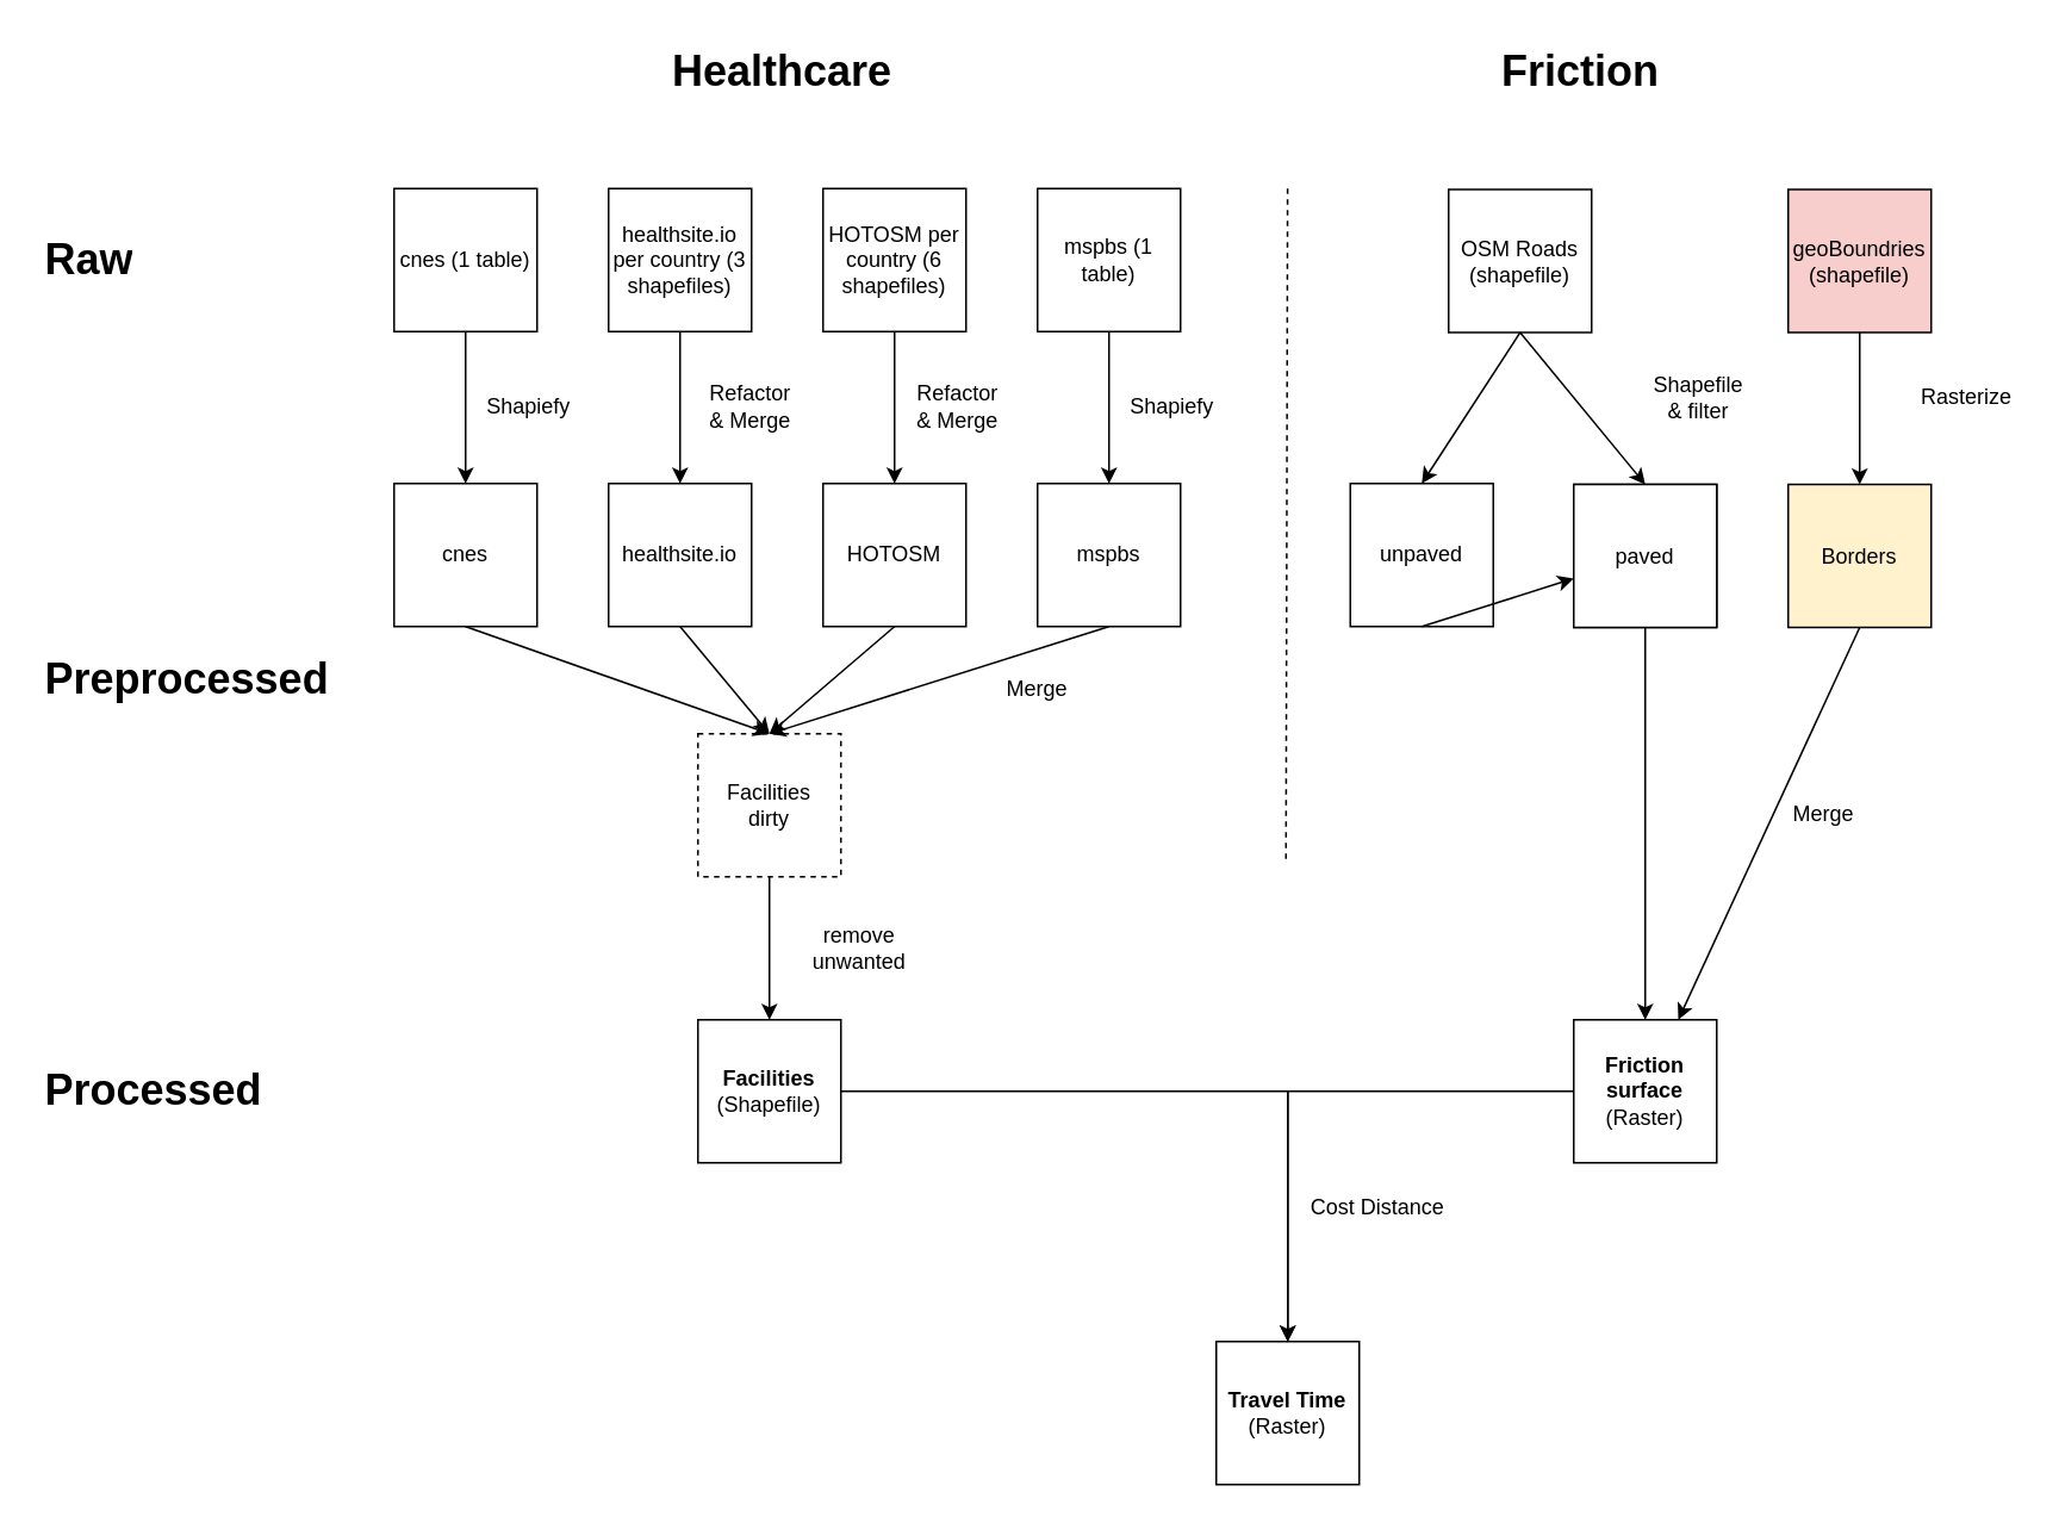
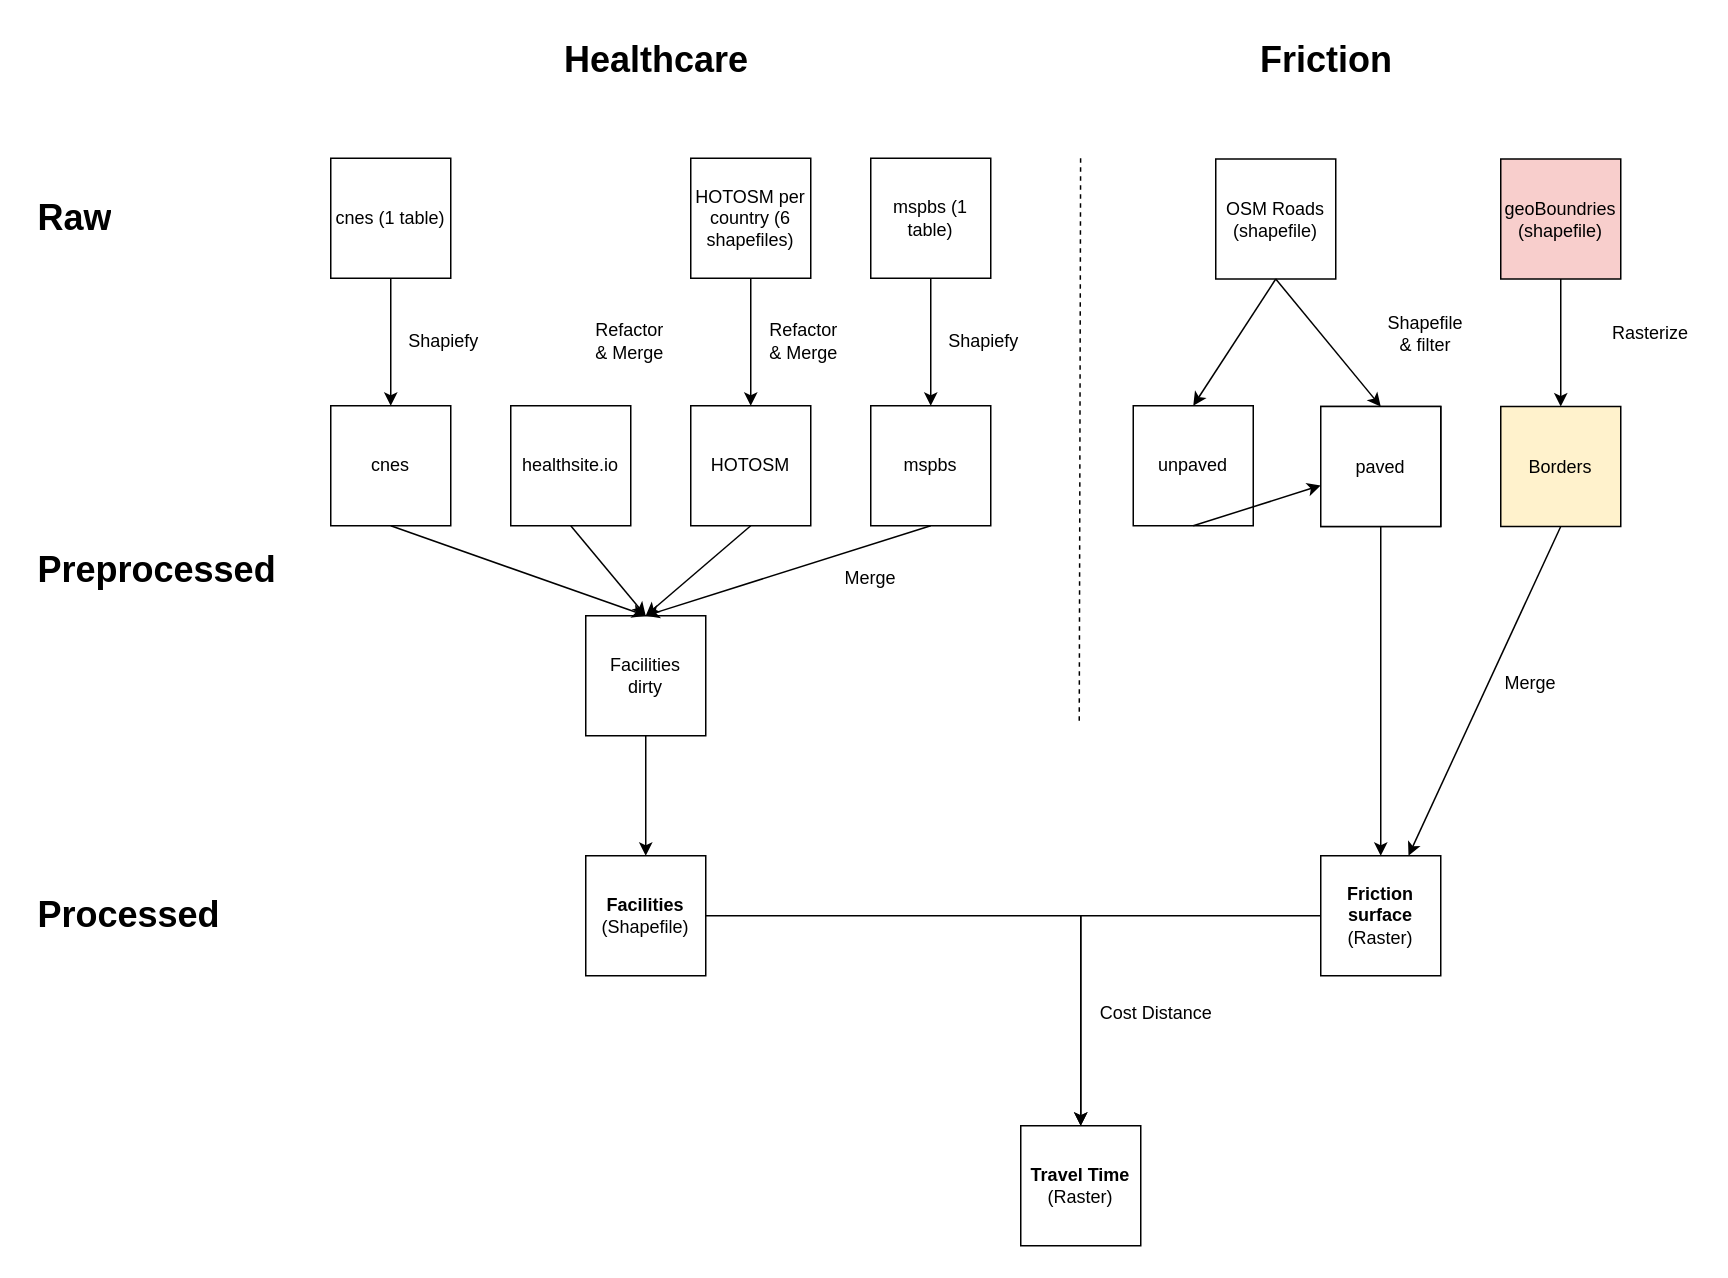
  <mxCell id="0" />
  <mxCell id="1" parent="0" />
  <mxCell id="2" value="" style="endArrow=classic;html=1;rounded=0;" parent="1" source="53" edge="1"><mxGeometry width="50" height="50" relative="1" as="geometry"><mxPoint x="920" y="610" as="sourcePoint" /><mxPoint x="720" y="750" as="targetPoint" /><Array as="points"><mxPoint x="720" y="610" /></Array></mxGeometry></mxCell>
  <mxCell id="3" value="healthsite.io" style="whiteSpace=wrap;html=1;aspect=fixed;" parent="1" vertex="1"><mxGeometry x="340" y="270" width="80" height="80" as="geometry" /></mxCell>
  <mxCell id="4" value="HOTOSM" style="whiteSpace=wrap;html=1;aspect=fixed;" parent="1" vertex="1"><mxGeometry x="460" y="270" width="80" height="80" as="geometry" /></mxCell>
  <mxCell id="5" value="mspbs" style="whiteSpace=wrap;html=1;aspect=fixed;" parent="1" vertex="1"><mxGeometry x="580" y="270" width="80" height="80" as="geometry" /></mxCell>
  <mxCell id="6" value="" style="endArrow=classic;html=1;rounded=0;exitX=0.5;exitY=1;exitDx=0;exitDy=0;entryX=0.5;entryY=0;entryDx=0;entryDy=0;" parent="1" source="3" target="8" edge="1"><mxGeometry width="50" height="50" relative="1" as="geometry"><mxPoint x="190" y="490" as="sourcePoint" /><mxPoint x="240" y="440" as="targetPoint" /></mxGeometry></mxCell>
  <mxCell id="7" value="" style="edgeStyle=orthogonalEdgeStyle;rounded=0;orthogonalLoop=1;jettySize=auto;html=1;" parent="1" source="8" target="33" edge="1"><mxGeometry relative="1" as="geometry" /></mxCell>
- <mxCell id="8" value="Facilities &lt;br&gt;dirty" style="whiteSpace=wrap;html=1;aspect=fixed;dashed=1;" parent="1" vertex="1"><mxGeometry x="390" y="410" width="80" height="80" as="geometry" /></mxCell>
+ <mxCell id="8" value="Facilities &lt;br&gt;dirty" style="whiteSpace=wrap;html=1;aspect=fixed;" parent="1" vertex="1"><mxGeometry x="390" y="410" width="80" height="80" as="geometry" /></mxCell>
  <mxCell id="9" value="" style="endArrow=classic;html=1;rounded=0;entryX=0.5;entryY=0;entryDx=0;entryDy=0;exitX=0.5;exitY=1;exitDx=0;exitDy=0;" parent="1" source="4" target="8" edge="1"><mxGeometry width="50" height="50" relative="1" as="geometry"><mxPoint x="350" y="400" as="sourcePoint" /><mxPoint x="400" y="350" as="targetPoint" /></mxGeometry></mxCell>
  <mxCell id="10" value="" style="endArrow=classic;html=1;rounded=0;exitX=0.5;exitY=1;exitDx=0;exitDy=0;entryX=0.5;entryY=0;entryDx=0;entryDy=0;" parent="1" source="5" target="8" edge="1"><mxGeometry width="50" height="50" relative="1" as="geometry"><mxPoint x="350" y="400" as="sourcePoint" /><mxPoint x="500" y="510" as="targetPoint" /></mxGeometry></mxCell>
  <mxCell id="11" value="" style="whiteSpace=wrap;html=1;aspect=fixed;" parent="1" vertex="1"><mxGeometry x="880" y="270.5" width="80" height="80" as="geometry" /></mxCell>
  <mxCell id="12" value="&lt;div&gt;Borders&lt;/div&gt;" style="whiteSpace=wrap;html=1;aspect=fixed;fillColor=#fff2cc;" parent="1" vertex="1"><mxGeometry x="1000" y="270.5" width="80" height="80" as="geometry" /></mxCell>
  <mxCell id="13" value="" style="endArrow=classic;html=1;rounded=0;exitX=0.5;exitY=1;exitDx=0;exitDy=0;" parent="1" source="12" target="53" edge="1"><mxGeometry width="50" height="50" relative="1" as="geometry"><mxPoint x="890" y="481" as="sourcePoint" /><mxPoint x="920" y="400" as="targetPoint" /></mxGeometry></mxCell>
  <mxCell id="14" value="&lt;div&gt;&lt;b&gt;Travel Time&lt;/b&gt;&lt;/div&gt;&lt;div&gt;(Raster)&lt;b&gt;&lt;br&gt;&lt;/b&gt;&lt;/div&gt;" style="whiteSpace=wrap;html=1;aspect=fixed;" parent="1" vertex="1"><mxGeometry x="680" y="750" width="80" height="80" as="geometry" /></mxCell>
  <mxCell id="15" value="" style="endArrow=classic;html=1;rounded=0;exitX=1;exitY=0.5;exitDx=0;exitDy=0;" parent="1" source="33" edge="1"><mxGeometry width="50" height="50" relative="1" as="geometry"><mxPoint x="520" y="610" as="sourcePoint" /><mxPoint x="720" y="750" as="targetPoint" /><Array as="points"><mxPoint x="720" y="610" /></Array></mxGeometry></mxCell>
  <mxCell id="16" value="cnes" style="whiteSpace=wrap;html=1;aspect=fixed;" parent="1" vertex="1"><mxGeometry x="220" y="270" width="80" height="80" as="geometry" /></mxCell>
  <mxCell id="17" value="" style="endArrow=classic;html=1;rounded=0;entryX=0.5;entryY=0;entryDx=0;entryDy=0;exitX=0.5;exitY=1;exitDx=0;exitDy=0;" parent="1" source="16" target="8" edge="1"><mxGeometry width="50" height="50" relative="1" as="geometry"><mxPoint x="690" y="560" as="sourcePoint" /><mxPoint x="740" y="510" as="targetPoint" /></mxGeometry></mxCell>
  <mxCell id="18" value="paved " style="rounded=0;whiteSpace=wrap;html=1;" parent="1" vertex="1"><mxGeometry x="880" y="270.5" width="80" height="80" as="geometry" /></mxCell>
  <mxCell id="19" value="Cost Distance" style="text;html=1;align=center;verticalAlign=middle;resizable=0;points=[];autosize=1;strokeColor=none;fillColor=none;" parent="1" vertex="1"><mxGeometry x="720" y="660" width="100" height="30" as="geometry" /></mxCell>
  <mxCell id="20" value="geoBoundries&lt;br&gt;(shapefile)" style="whiteSpace=wrap;html=1;aspect=fixed;fillColor=#f8cecc;" parent="1" vertex="1"><mxGeometry x="1000" y="105.5" width="80" height="80" as="geometry" /></mxCell>
  <mxCell id="21" value="" style="endArrow=classic;html=1;rounded=0;entryX=0.5;entryY=0;entryDx=0;entryDy=0;exitX=0.5;exitY=1;exitDx=0;exitDy=0;" parent="1" source="20" target="12" edge="1"><mxGeometry width="50" height="50" relative="1" as="geometry"><mxPoint x="700" y="360.5" as="sourcePoint" /><mxPoint x="750" y="310.5" as="targetPoint" /></mxGeometry></mxCell>
  <mxCell id="22" value="OSM Roads&lt;br&gt;(shapefile)" style="whiteSpace=wrap;html=1;aspect=fixed;" parent="1" vertex="1"><mxGeometry x="810" y="105.5" width="80" height="80" as="geometry" /></mxCell>
  <mxCell id="23" value="" style="endArrow=classic;html=1;rounded=0;entryX=0.5;entryY=0;entryDx=0;entryDy=0;exitX=0.5;exitY=1;exitDx=0;exitDy=0;" parent="1" source="22" target="18" edge="1"><mxGeometry width="50" height="50" relative="1" as="geometry"><mxPoint x="700" y="360.5" as="sourcePoint" /><mxPoint x="750" y="310.5" as="targetPoint" /></mxGeometry></mxCell>
- <mxCell id="24" value="healthsite.io per country (3 shapefiles)" style="whiteSpace=wrap;html=1;aspect=fixed;" parent="1" vertex="1"><mxGeometry x="340" y="105" width="80" height="80" as="geometry" /></mxCell>
- <mxCell id="25" value="" style="endArrow=classic;html=1;rounded=0;entryX=0.5;entryY=0;entryDx=0;entryDy=0;exitX=0.5;exitY=1;exitDx=0;exitDy=0;" parent="1" source="24" target="3" edge="1"><mxGeometry width="50" height="50" relative="1" as="geometry"><mxPoint x="570" y="360" as="sourcePoint" /><mxPoint x="620" y="310" as="targetPoint" /><Array as="points"><mxPoint x="380" y="200" /></Array></mxGeometry></mxCell>
  <mxCell id="26" value="HOTOSM per country (6 shapefiles)" style="whiteSpace=wrap;html=1;aspect=fixed;" parent="1" vertex="1"><mxGeometry x="460" y="105" width="80" height="80" as="geometry" /></mxCell>
  <mxCell id="27" value="" style="endArrow=classic;html=1;rounded=0;entryX=0.5;entryY=0;entryDx=0;entryDy=0;exitX=0.5;exitY=1;exitDx=0;exitDy=0;" parent="1" source="26" target="4" edge="1"><mxGeometry width="50" height="50" relative="1" as="geometry"><mxPoint x="400" y="205" as="sourcePoint" /><mxPoint x="400" y="240" as="targetPoint" /></mxGeometry></mxCell>
  <mxCell id="28" value="cnes (1 table)" style="whiteSpace=wrap;html=1;aspect=fixed;" parent="1" vertex="1"><mxGeometry x="220" y="105" width="80" height="80" as="geometry" /></mxCell>
  <mxCell id="29" value="mspbs (1 table)" style="whiteSpace=wrap;html=1;aspect=fixed;" parent="1" vertex="1"><mxGeometry x="580" y="105" width="80" height="80" as="geometry" /></mxCell>
  <mxCell id="30" value="" style="endArrow=classic;html=1;rounded=0;entryX=0.5;entryY=0;entryDx=0;entryDy=0;exitX=0.5;exitY=1;exitDx=0;exitDy=0;" parent="1" source="28" target="16" edge="1"><mxGeometry width="50" height="50" relative="1" as="geometry"><mxPoint x="390" y="195" as="sourcePoint" /><mxPoint x="390" y="230" as="targetPoint" /><Array as="points"><mxPoint x="260" y="200" /></Array></mxGeometry></mxCell>
  <mxCell id="31" value="" style="endArrow=classic;html=1;rounded=0;entryX=0.5;entryY=0;entryDx=0;entryDy=0;exitX=0.5;exitY=1;exitDx=0;exitDy=0;" parent="1" source="29" target="5" edge="1"><mxGeometry width="50" height="50" relative="1" as="geometry"><mxPoint x="400" y="205" as="sourcePoint" /><mxPoint x="400" y="240" as="targetPoint" /><Array as="points" /></mxGeometry></mxCell>
  <mxCell id="32" value="" style="endArrow=none;dashed=1;html=1;rounded=0;" parent="1" edge="1"><mxGeometry width="50" height="50" relative="1" as="geometry"><mxPoint x="719.91" y="105" as="sourcePoint" /><mxPoint x="719" y="480" as="targetPoint" /></mxGeometry></mxCell>
  <mxCell id="33" value="&lt;div&gt;&lt;b&gt;Facilities&lt;/b&gt;&lt;/div&gt;(Shapefile)" style="whiteSpace=wrap;html=1;aspect=fixed;" parent="1" vertex="1"><mxGeometry x="390" y="570" width="80" height="80" as="geometry" /></mxCell>
- <mxCell id="34" value="remove &lt;br&gt;unwanted" style="text;html=1;align=center;verticalAlign=middle;resizable=0;points=[];autosize=1;strokeColor=none;fillColor=none;" parent="1" vertex="1"><mxGeometry x="440" y="510" width="80" height="40" as="geometry" /></mxCell>
  <mxCell id="35" value="&lt;h1&gt;Healthcare&lt;br&gt;&lt;/h1&gt;" style="text;html=1;strokeColor=none;fillColor=none;spacing=5;spacingTop=-20;whiteSpace=wrap;overflow=hidden;rounded=0;" parent="1" vertex="1"><mxGeometry x="371" y="20" width="190" height="40" as="geometry" /></mxCell>
  <mxCell id="36" value="&lt;h1&gt;Friction&lt;br&gt;&lt;/h1&gt;" style="text;html=1;strokeColor=none;fillColor=none;spacing=5;spacingTop=-20;whiteSpace=wrap;overflow=hidden;rounded=0;" parent="1" vertex="1"><mxGeometry x="835" y="20" width="190" height="40" as="geometry" /></mxCell>
  <mxCell id="37" value="&lt;h1&gt;Raw&lt;br&gt;&lt;/h1&gt;" style="text;html=1;strokeColor=none;fillColor=none;spacing=5;spacingTop=-20;whiteSpace=wrap;overflow=hidden;rounded=0;" parent="1" vertex="1"><mxGeometry x="20" y="125" width="190" height="40" as="geometry" /></mxCell>
  <mxCell id="38" value="&lt;h1&gt;Preprocessed&lt;br&gt;&lt;/h1&gt;" style="text;html=1;strokeColor=none;fillColor=none;spacing=5;spacingTop=-20;whiteSpace=wrap;overflow=hidden;rounded=0;" parent="1" vertex="1"><mxGeometry x="20" y="360" width="190" height="40" as="geometry" /></mxCell>
  <mxCell id="39" value="&lt;h1&gt;Processed&lt;/h1&gt;" style="text;html=1;strokeColor=none;fillColor=none;spacing=5;spacingTop=-20;whiteSpace=wrap;overflow=hidden;rounded=0;" parent="1" vertex="1"><mxGeometry x="20" y="590" width="190" height="40" as="geometry" /></mxCell>
  <mxCell id="40" value="Merge" style="text;html=1;strokeColor=none;fillColor=none;align=center;verticalAlign=middle;whiteSpace=wrap;rounded=0;" parent="1" vertex="1"><mxGeometry x="550" y="370" width="60" height="30" as="geometry" /></mxCell>
  <mxCell id="41" value="Shapefile &amp;amp; filter" style="text;html=1;strokeColor=none;fillColor=none;align=center;verticalAlign=middle;whiteSpace=wrap;rounded=0;" parent="1" vertex="1"><mxGeometry x="920" y="206.5" width="60" height="30" as="geometry" /></mxCell>
  <mxCell id="42" value="Shapiefy" style="text;html=1;align=center;verticalAlign=middle;resizable=0;points=[];autosize=1;strokeColor=none;fillColor=none;" parent="1" vertex="1"><mxGeometry x="620" y="211.5" width="70" height="30" as="geometry" /></mxCell>
  <mxCell id="43" value="Shapiefy" style="text;html=1;align=center;verticalAlign=middle;resizable=0;points=[];autosize=1;strokeColor=none;fillColor=none;" parent="1" vertex="1"><mxGeometry x="260" y="211.5" width="70" height="30" as="geometry" /></mxCell>
  <mxCell id="44" value="Refactor&lt;br&gt;&amp;amp; Merge" style="text;html=1;align=center;verticalAlign=middle;resizable=0;points=[];autosize=1;strokeColor=none;fillColor=none;" parent="1" vertex="1"><mxGeometry x="383.5" y="206.5" width="70" height="40" as="geometry" /></mxCell>
  <mxCell id="45" value="Refactor&lt;br&gt;&amp;amp; Merge" style="text;html=1;align=center;verticalAlign=middle;resizable=0;points=[];autosize=1;strokeColor=none;fillColor=none;" parent="1" vertex="1"><mxGeometry x="500" y="206.5" width="70" height="40" as="geometry" /></mxCell>
  <mxCell id="46" value="unpaved" style="whiteSpace=wrap;html=1;aspect=fixed;" parent="1" vertex="1"><mxGeometry x="755" y="270" width="80" height="80" as="geometry" /></mxCell>
  <mxCell id="47" value="" style="endArrow=classic;html=1;rounded=0;entryX=0.5;entryY=0;entryDx=0;entryDy=0;exitX=0.5;exitY=1;exitDx=0;exitDy=0;" parent="1" source="22" target="46" edge="1"><mxGeometry width="50" height="50" relative="1" as="geometry"><mxPoint x="680" y="290" as="sourcePoint" /><mxPoint x="730" y="240" as="targetPoint" /></mxGeometry></mxCell>
  <mxCell id="48" value="" style="endArrow=classic;html=1;rounded=0;exitX=0.5;exitY=1;exitDx=0;exitDy=0;" parent="1" source="46" edge="1" target="18"><mxGeometry width="50" height="50" relative="1" as="geometry"><mxPoint x="680" y="290" as="sourcePoint" /><mxPoint x="920" y="400" as="targetPoint" /></mxGeometry></mxCell>
  <mxCell id="49" value="" style="endArrow=classic;html=1;rounded=0;exitX=0.5;exitY=1;exitDx=0;exitDy=0;" edge="1" parent="1" source="11" target="53"><mxGeometry width="50" height="50" relative="1" as="geometry"><mxPoint x="920" y="351" as="sourcePoint" /><mxPoint x="920" y="560" as="targetPoint" /></mxGeometry></mxCell>
  <mxCell id="50" value="Merge" style="text;html=1;strokeColor=none;fillColor=none;align=center;verticalAlign=middle;whiteSpace=wrap;rounded=0;" parent="1" vertex="1"><mxGeometry x="960" y="440" width="120" height="30" as="geometry" /></mxCell>
  <mxCell id="51" value="Rasterize" style="text;html=1;strokeColor=none;fillColor=none;align=center;verticalAlign=middle;whiteSpace=wrap;rounded=0;" vertex="1" parent="1"><mxGeometry x="1070" y="206.5" width="60" height="30" as="geometry" /></mxCell>
  <mxCell id="52" value="" style="endArrow=classic;html=1;rounded=0;" edge="1" parent="1" target="53"><mxGeometry width="50" height="50" relative="1" as="geometry"><mxPoint x="920" y="610" as="sourcePoint" /><mxPoint x="720" y="750" as="targetPoint" /><Array as="points"><mxPoint x="920" y="610" /></Array></mxGeometry></mxCell>
  <mxCell id="53" value="&lt;div&gt;&lt;b&gt;Friction surface&lt;/b&gt;&lt;/div&gt;(Raster)" style="whiteSpace=wrap;html=1;aspect=fixed;" parent="1" vertex="1"><mxGeometry x="880" y="570" width="80" height="80" as="geometry" /></mxCell>
